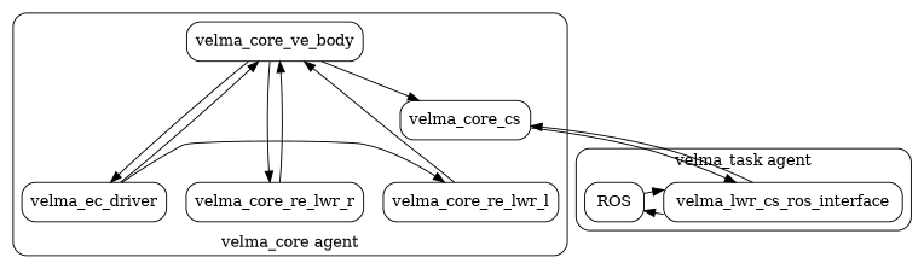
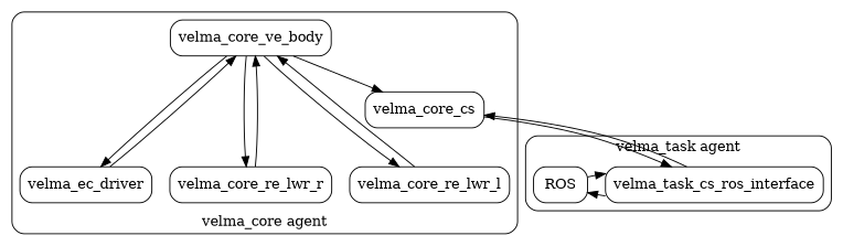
  digraph {
    node [shape=box style=rounded]
-   velma_task_cs_ros_interface [label=velma_lwr_cs_ros_interface]
+   velma_task_cs_ros_interface
    ROS
    velma_ec_driver
    velma_core_re_lwr_r
    velma_core_re_lwr_l
    velma_core_cs
    velma_core_ve_body
    subgraph cluster_1 {
      label="velma_task agent"
      style=rounded
      subgraph sub_2 {
        label="velma_task agent"
        rank=same
        style=rounded
        velma_task_cs_ros_interface
        ROS
      }
    }
    subgraph cluster_3 {
      label="velma_core agent"
      labelloc=b
      style=rounded
      velma_core_cs
      velma_core_ve_body
      subgraph sub_4 {
        label="velma_core agent"
        labelloc=b
        rank=sink
        style=rounded
        velma_ec_driver
        velma_core_re_lwr_r
        velma_core_re_lwr_l
      }
    }
    velma_task_cs_ros_interface -> ROS
    velma_task_cs_ros_interface -> velma_core_cs
    ROS -> velma_task_cs_ros_interface
    velma_ec_driver -> velma_core_ve_body
    velma_core_re_lwr_r -> velma_core_ve_body
    velma_core_re_lwr_l -> velma_core_ve_body
    velma_core_cs -> velma_task_cs_ros_interface
    velma_core_ve_body -> velma_ec_driver
    velma_core_ve_body -> velma_core_re_lwr_r
-   velma_ec_driver -> velma_core_re_lwr_l
+   velma_core_ve_body -> velma_core_re_lwr_l
    velma_core_ve_body -> velma_core_cs
  }
